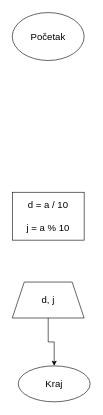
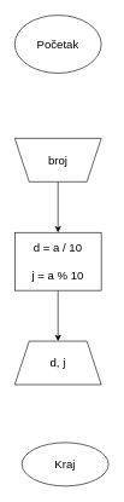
  <mxCell id="0" />
  <mxCell id="1" parent="0" />
  <mxCell id="2" value="Početak" style="ellipse;whiteSpace=wrap;html=1;labelBackgroundColor=none;fontSize=16;fontColor=#000000;" parent="1" vertex="1"><mxGeometry x="20" y="20" width="120" height="80" as="geometry" /></mxCell>
+ <mxCell id="3" value="" style="edgeStyle=orthogonalEdgeStyle;rounded=0;orthogonalLoop=1;jettySize=auto;html=1;fontSize=16;fontColor=#000000;" parent="1" source="4" target="6" edge="1"><mxGeometry relative="1" as="geometry" /></mxCell>
+ <mxCell id="4" value="broj" style="shape=trapezoid;perimeter=trapezoidPerimeter;whiteSpace=wrap;html=1;fixedSize=1;fontSize=16;fontColor=#000000;labelBackgroundColor=none;direction=west;" parent="1" vertex="1"><mxGeometry x="20" y="190" width="120" height="60" as="geometry" /></mxCell>
+ <mxCell id="5" value="" style="edgeStyle=orthogonalEdgeStyle;rounded=0;orthogonalLoop=1;jettySize=auto;html=1;fontSize=16;fontColor=#000000;" parent="1" source="6" target="8" edge="1"><mxGeometry relative="1" as="geometry" /></mxCell>
  <mxCell id="6" value="d = a / 10&lt;br&gt;&lt;br&gt;j = a % 10" style="whiteSpace=wrap;html=1;fontSize=16;fontColor=#000000;labelBackgroundColor=none;" parent="1" vertex="1"><mxGeometry x="20" y="320" width="120" height="80" as="geometry" /></mxCell>
- <mxCell id="7" value="" style="edgeStyle=orthogonalEdgeStyle;rounded=0;orthogonalLoop=1;jettySize=auto;html=1;fontSize=16;fontColor=#000000;" parent="1" source="8" target="9" edge="1"><mxGeometry relative="1" as="geometry" /></mxCell>
  <mxCell id="8" value="d, j" style="shape=trapezoid;perimeter=trapezoidPerimeter;whiteSpace=wrap;html=1;fixedSize=1;fontSize=16;fontColor=#000000;labelBackgroundColor=none;" parent="1" vertex="1"><mxGeometry x="20" y="470" width="120" height="60" as="geometry" /></mxCell>
  <mxCell id="9" value="Kraj" style="ellipse;whiteSpace=wrap;html=1;fontSize=16;fontColor=#000000;labelBackgroundColor=none;" parent="1" vertex="1"><mxGeometry x="30" y="610" width="120" height="60" as="geometry" /></mxCell>
